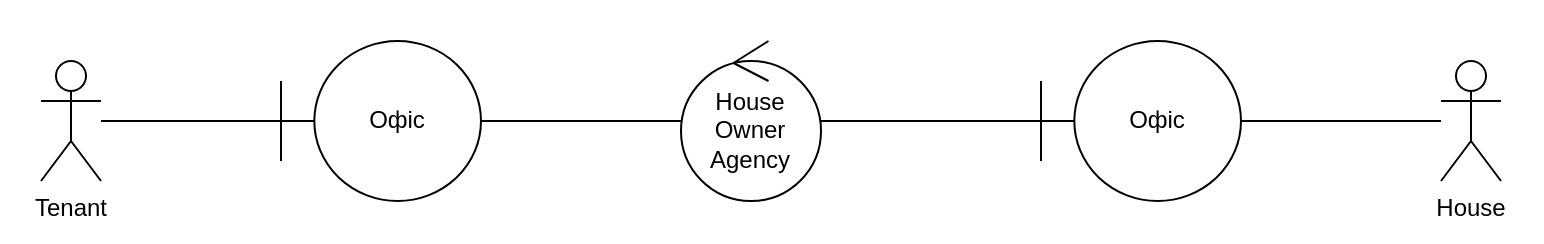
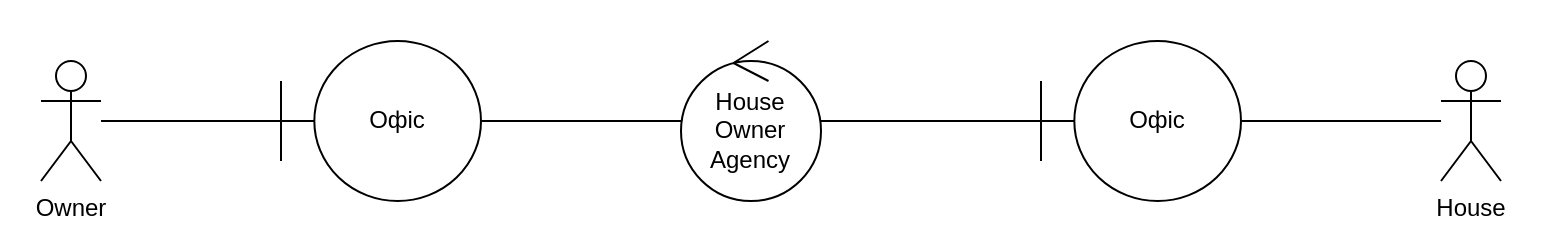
  <mxCell id="0" />
  <mxCell id="1" parent="0" />
  <mxCell id="2" value="" style="edgeStyle=orthogonalEdgeStyle;rounded=0;orthogonalLoop=1;jettySize=auto;html=1;endArrow=none;endFill=0;" edge="1" parent="1" source="3" target="10"><mxGeometry relative="1" as="geometry" /></mxCell>
  <mxCell id="3" value="House Owner Agency" style="ellipse;shape=umlControl;whiteSpace=wrap;html=1;" vertex="1" parent="1"><mxGeometry x="340" y="20" width="70" height="80" as="geometry" /></mxCell>
  <mxCell id="4" value="" style="edgeStyle=orthogonalEdgeStyle;rounded=0;orthogonalLoop=1;jettySize=auto;html=1;endArrow=none;endFill=0;" edge="1" parent="1" source="5" target="3"><mxGeometry relative="1" as="geometry" /></mxCell>
  <mxCell id="5" value="Офіс" style="shape=umlBoundary;whiteSpace=wrap;html=1;" vertex="1" parent="1"><mxGeometry x="140" y="20" width="100" height="80" as="geometry" /></mxCell>
  <mxCell id="6" value="" style="edgeStyle=orthogonalEdgeStyle;rounded=0;orthogonalLoop=1;jettySize=auto;html=1;endArrow=none;endFill=0;" edge="1" parent="1" source="7" target="5"><mxGeometry relative="1" as="geometry" /></mxCell>
- <mxCell id="7" value="Tenant" style="shape=umlActor;verticalLabelPosition=bottom;verticalAlign=top;html=1;" vertex="1" parent="1"><mxGeometry x="20" y="30" width="30" height="60" as="geometry" /></mxCell>
+ <mxCell id="7" value="Owner" style="shape=umlActor;verticalLabelPosition=bottom;verticalAlign=top;html=1;" vertex="1" parent="1"><mxGeometry x="20" y="30" width="30" height="60" as="geometry" /></mxCell>
  <mxCell id="8" value="House" style="shape=umlActor;verticalLabelPosition=bottom;verticalAlign=top;html=1;" vertex="1" parent="1"><mxGeometry x="720" y="30" width="30" height="60" as="geometry" /></mxCell>
  <mxCell id="9" value="" style="edgeStyle=orthogonalEdgeStyle;rounded=0;orthogonalLoop=1;jettySize=auto;html=1;endArrow=none;endFill=0;" edge="1" parent="1" source="10" target="8"><mxGeometry relative="1" as="geometry" /></mxCell>
  <mxCell id="10" value="Офіс" style="shape=umlBoundary;whiteSpace=wrap;html=1;" vertex="1" parent="1"><mxGeometry x="520" y="20" width="100" height="80" as="geometry" /></mxCell>
